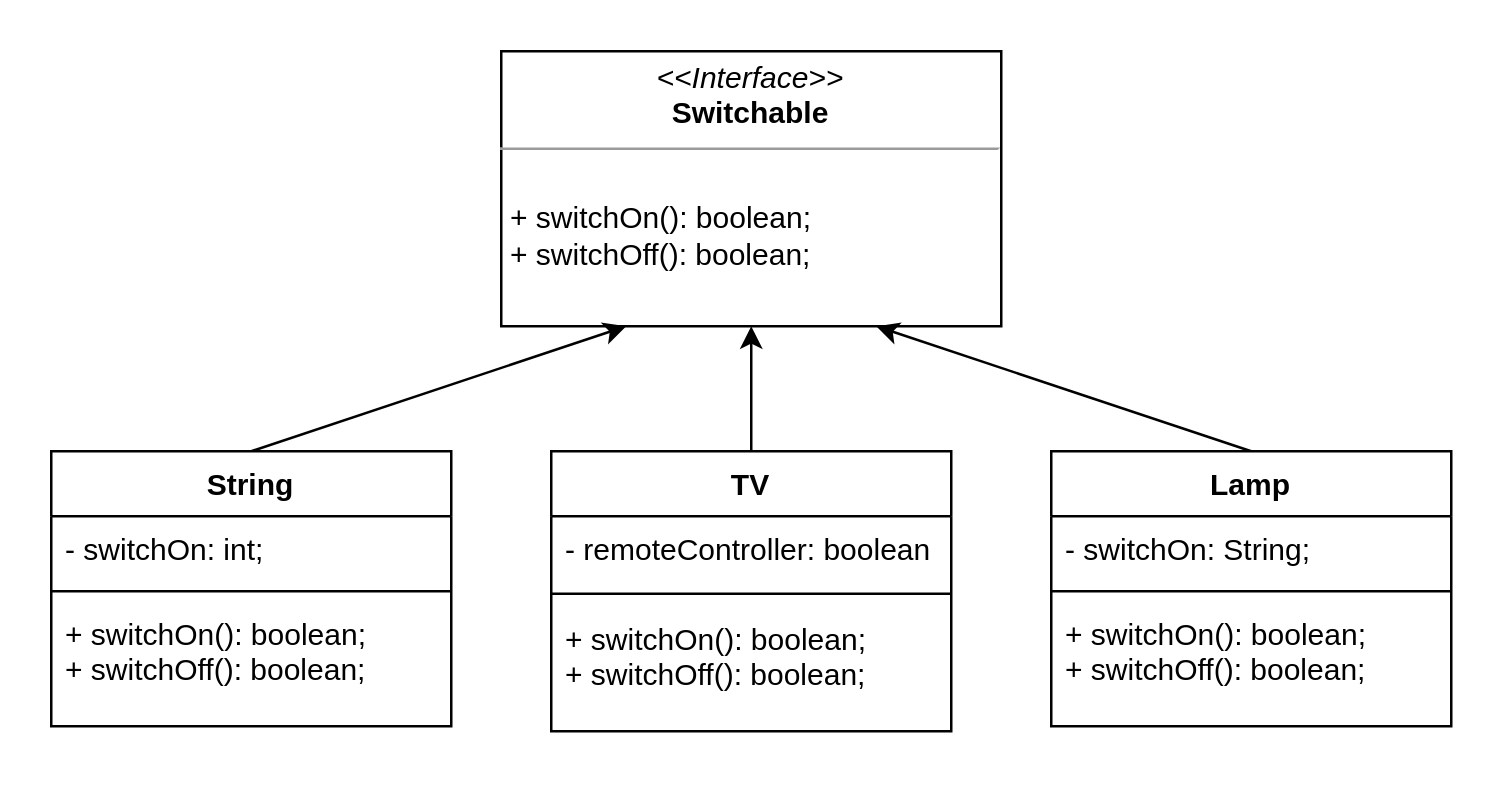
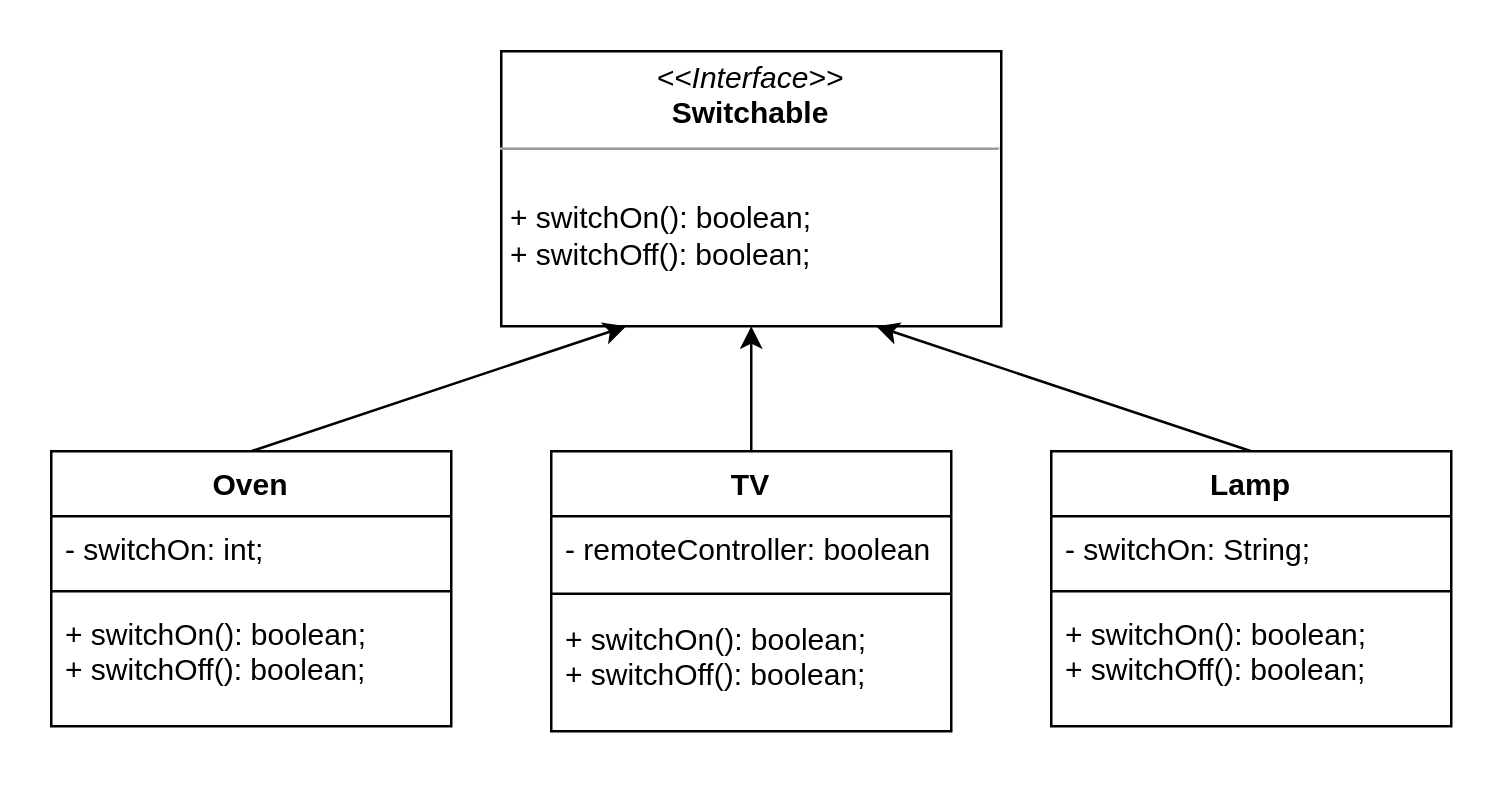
  <mxCell id="0" />
  <mxCell id="1" parent="0" />
  <mxCell id="2" value="&lt;p style=&quot;margin: 0px ; margin-top: 4px ; text-align: center&quot;&gt;&lt;i&gt;&amp;lt;&amp;lt;Interface&amp;gt;&amp;gt;&lt;/i&gt;&lt;br&gt;&lt;b&gt;Switchable&lt;/b&gt;&lt;/p&gt;&lt;hr size=&quot;1&quot;&gt;&lt;p style=&quot;margin: 0px ; margin-left: 4px&quot;&gt;&amp;nbsp;&lt;/p&gt;&lt;p style=&quot;margin: 0px ; margin-left: 4px&quot;&gt;+ switchOn(): boolean;&lt;/p&gt;&lt;p style=&quot;margin: 0px ; margin-left: 4px&quot;&gt;+ switchOff(): boolean;&lt;br&gt;&lt;/p&gt;" style="verticalAlign=top;align=left;overflow=fill;fontSize=12;fontFamily=Helvetica;html=1;" vertex="1" parent="1"><mxGeometry x="200" y="20" width="200" height="110" as="geometry" /></mxCell>
  <mxCell id="3" style="rounded=0;orthogonalLoop=1;jettySize=auto;html=1;exitX=0.5;exitY=0;exitDx=0;exitDy=0;entryX=0.25;entryY=1;entryDx=0;entryDy=0;" edge="1" parent="1" source="4" target="2"><mxGeometry relative="1" as="geometry" /></mxCell>
- <mxCell id="4" value="String" style="swimlane;fontStyle=1;align=center;verticalAlign=top;childLayout=stackLayout;horizontal=1;startSize=26;horizontalStack=0;resizeParent=1;resizeParentMax=0;resizeLast=0;collapsible=1;marginBottom=0;" vertex="1" parent="1"><mxGeometry x="20" y="180" width="160" height="110" as="geometry" /></mxCell>
+ <mxCell id="4" value="Oven" style="swimlane;fontStyle=1;align=center;verticalAlign=top;childLayout=stackLayout;horizontal=1;startSize=26;horizontalStack=0;resizeParent=1;resizeParentMax=0;resizeLast=0;collapsible=1;marginBottom=0;" vertex="1" parent="1"><mxGeometry x="20" y="180" width="160" height="110" as="geometry" /></mxCell>
  <mxCell id="5" value="- switchOn: int;" style="text;strokeColor=none;fillColor=none;align=left;verticalAlign=top;spacingLeft=4;spacingRight=4;overflow=hidden;rotatable=0;points=[[0,0.5],[1,0.5]];portConstraint=eastwest;" vertex="1" parent="4"><mxGeometry y="26" width="160" height="26" as="geometry" /></mxCell>
  <mxCell id="6" value="" style="line;strokeWidth=1;fillColor=none;align=left;verticalAlign=middle;spacingTop=-1;spacingLeft=3;spacingRight=3;rotatable=0;labelPosition=right;points=[];portConstraint=eastwest;" vertex="1" parent="4"><mxGeometry y="52" width="160" height="8" as="geometry" /></mxCell>
  <mxCell id="7" value="+ switchOn(): boolean;&#10;+ switchOff(): boolean;" style="text;strokeColor=none;fillColor=none;align=left;verticalAlign=top;spacingLeft=4;spacingRight=4;overflow=hidden;rotatable=0;points=[[0,0.5],[1,0.5]];portConstraint=eastwest;" vertex="1" parent="4"><mxGeometry y="60" width="160" height="50" as="geometry" /></mxCell>
  <mxCell id="8" style="edgeStyle=none;rounded=0;orthogonalLoop=1;jettySize=auto;html=1;exitX=0.5;exitY=0;exitDx=0;exitDy=0;entryX=0.5;entryY=1;entryDx=0;entryDy=0;" edge="1" parent="1" source="9" target="2"><mxGeometry relative="1" as="geometry" /></mxCell>
  <mxCell id="9" value="TV" style="swimlane;fontStyle=1;align=center;verticalAlign=top;childLayout=stackLayout;horizontal=1;startSize=26;horizontalStack=0;resizeParent=1;resizeParentMax=0;resizeLast=0;collapsible=1;marginBottom=0;" vertex="1" parent="1"><mxGeometry x="220" y="180" width="160" height="112" as="geometry" /></mxCell>
  <mxCell id="10" value="- remoteController: boolean" style="text;strokeColor=none;fillColor=none;align=left;verticalAlign=top;spacingLeft=4;spacingRight=4;overflow=hidden;rotatable=0;points=[[0,0.5],[1,0.5]];portConstraint=eastwest;" vertex="1" parent="9"><mxGeometry y="26" width="160" height="26" as="geometry" /></mxCell>
  <mxCell id="11" value="" style="line;strokeWidth=1;fillColor=none;align=left;verticalAlign=middle;spacingTop=-1;spacingLeft=3;spacingRight=3;rotatable=0;labelPosition=right;points=[];portConstraint=eastwest;" vertex="1" parent="9"><mxGeometry y="52" width="160" height="10" as="geometry" /></mxCell>
  <mxCell id="12" value="+ switchOn(): boolean;&#10;+ switchOff(): boolean;" style="text;strokeColor=none;fillColor=none;align=left;verticalAlign=top;spacingLeft=4;spacingRight=4;overflow=hidden;rotatable=0;points=[[0,0.5],[1,0.5]];portConstraint=eastwest;" vertex="1" parent="9"><mxGeometry y="62" width="160" height="50" as="geometry" /></mxCell>
  <mxCell id="13" style="edgeStyle=none;rounded=0;orthogonalLoop=1;jettySize=auto;html=1;exitX=0.5;exitY=0;exitDx=0;exitDy=0;entryX=0.75;entryY=1;entryDx=0;entryDy=0;" edge="1" parent="1" source="14" target="2"><mxGeometry relative="1" as="geometry" /></mxCell>
  <mxCell id="14" value="Lamp" style="swimlane;fontStyle=1;align=center;verticalAlign=top;childLayout=stackLayout;horizontal=1;startSize=26;horizontalStack=0;resizeParent=1;resizeParentMax=0;resizeLast=0;collapsible=1;marginBottom=0;" vertex="1" parent="1"><mxGeometry x="420" y="180" width="160" height="110" as="geometry" /></mxCell>
  <mxCell id="15" value="- switchOn: String;" style="text;strokeColor=none;fillColor=none;align=left;verticalAlign=top;spacingLeft=4;spacingRight=4;overflow=hidden;rotatable=0;points=[[0,0.5],[1,0.5]];portConstraint=eastwest;" vertex="1" parent="14"><mxGeometry y="26" width="160" height="26" as="geometry" /></mxCell>
  <mxCell id="16" value="" style="line;strokeWidth=1;fillColor=none;align=left;verticalAlign=middle;spacingTop=-1;spacingLeft=3;spacingRight=3;rotatable=0;labelPosition=right;points=[];portConstraint=eastwest;" vertex="1" parent="14"><mxGeometry y="52" width="160" height="8" as="geometry" /></mxCell>
  <mxCell id="17" value="+ switchOn(): boolean;&#10;+ switchOff(): boolean;" style="text;strokeColor=none;fillColor=none;align=left;verticalAlign=top;spacingLeft=4;spacingRight=4;overflow=hidden;rotatable=0;points=[[0,0.5],[1,0.5]];portConstraint=eastwest;" vertex="1" parent="14"><mxGeometry y="60" width="160" height="50" as="geometry" /></mxCell>
